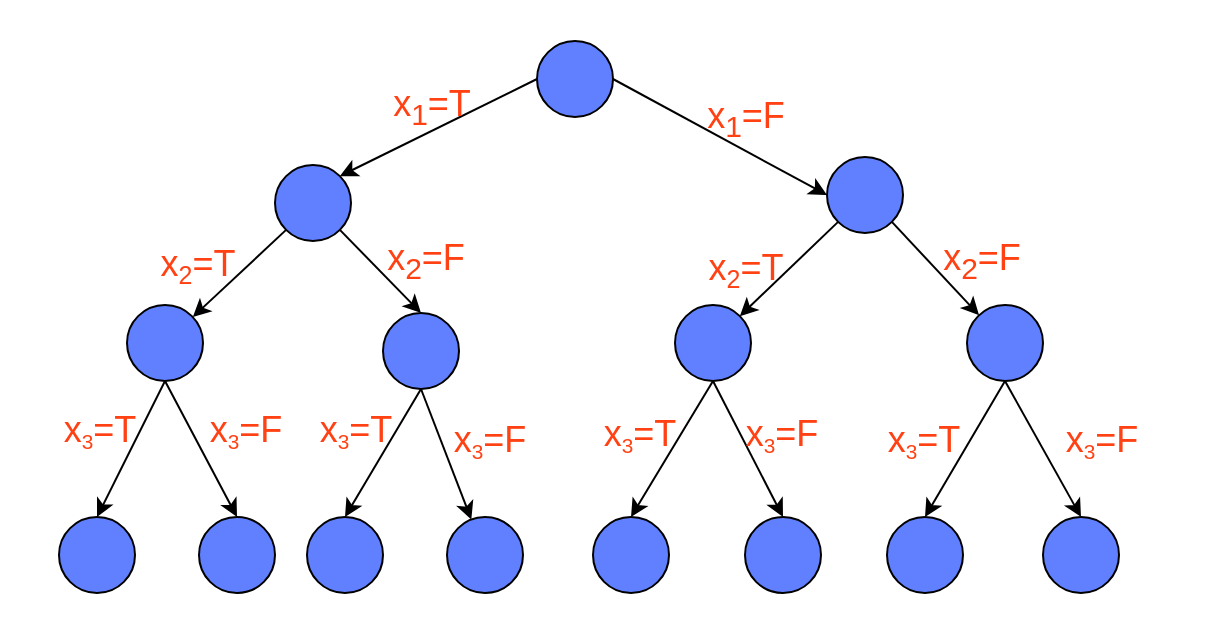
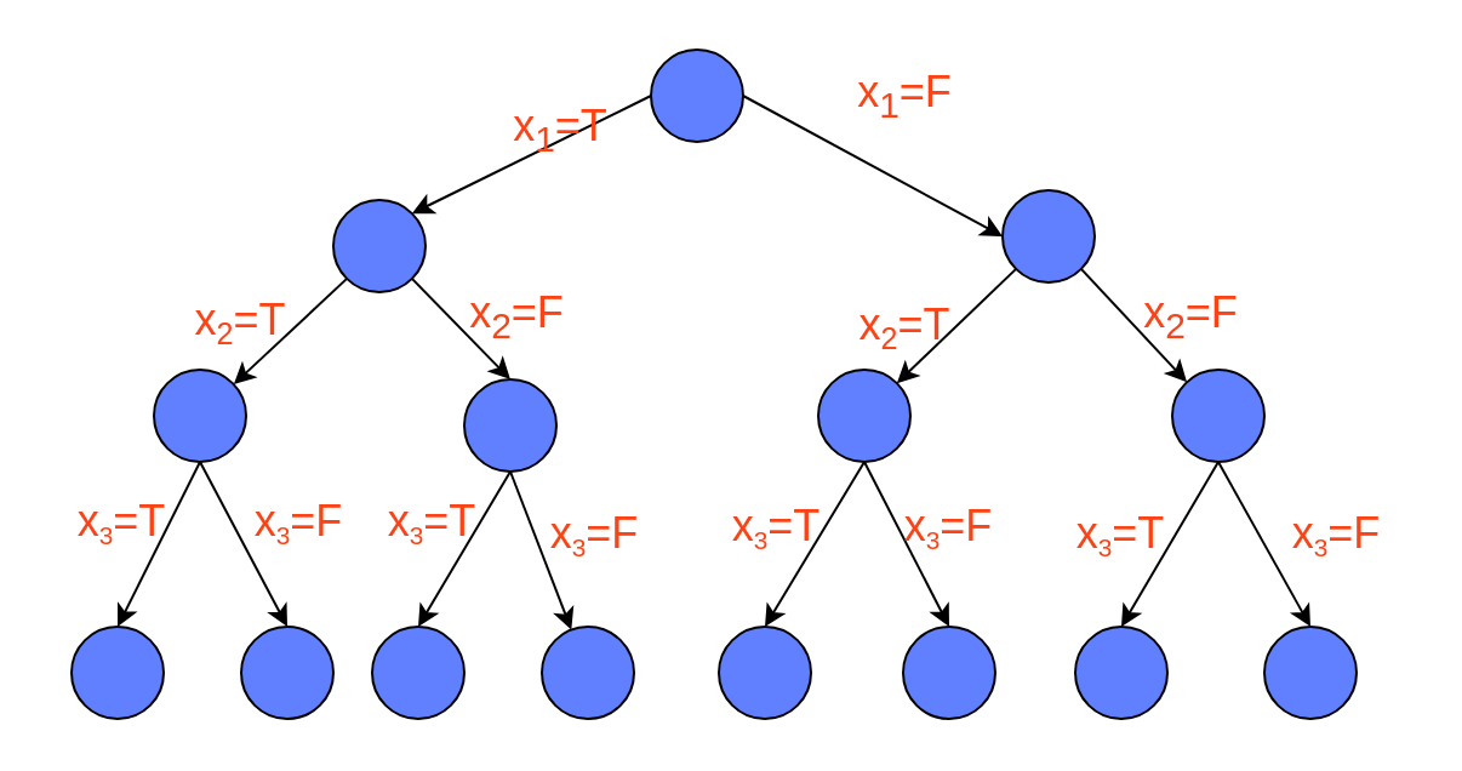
  <mxCell id="0" />
  <mxCell id="1" parent="0" />
  <mxCell id="2" value="" style="ellipse;whiteSpace=wrap;html=1;aspect=fixed;fillColor=#6180FF;" vertex="1" parent="1"><mxGeometry x="268" y="20" width="38" height="38" as="geometry" /></mxCell>
  <mxCell id="3" value="" style="ellipse;whiteSpace=wrap;html=1;aspect=fixed;fillColor=#6180FF;" vertex="1" parent="1"><mxGeometry x="137" y="82" width="38" height="38" as="geometry" /></mxCell>
  <mxCell id="4" value="" style="ellipse;whiteSpace=wrap;html=1;aspect=fixed;fillColor=#6180FF;" vertex="1" parent="1"><mxGeometry x="413" y="78" width="38" height="38" as="geometry" /></mxCell>
  <mxCell id="5" value="" style="ellipse;whiteSpace=wrap;html=1;aspect=fixed;fillColor=#6180FF;" vertex="1" parent="1"><mxGeometry x="63" y="152" width="38" height="38" as="geometry" /></mxCell>
  <mxCell id="6" value="" style="ellipse;whiteSpace=wrap;html=1;aspect=fixed;fillColor=#6180FF;" vertex="1" parent="1"><mxGeometry x="191" y="156" width="38" height="38" as="geometry" /></mxCell>
  <mxCell id="7" value="" style="ellipse;whiteSpace=wrap;html=1;aspect=fixed;fillColor=#6180FF;" vertex="1" parent="1"><mxGeometry x="337" y="152" width="38" height="38" as="geometry" /></mxCell>
  <mxCell id="8" value="" style="ellipse;whiteSpace=wrap;html=1;aspect=fixed;fillColor=#6180FF;" vertex="1" parent="1"><mxGeometry x="483" y="152" width="38" height="38" as="geometry" /></mxCell>
  <mxCell id="9" value="" style="ellipse;whiteSpace=wrap;html=1;aspect=fixed;fillColor=#6180FF;" vertex="1" parent="1"><mxGeometry x="29" y="258" width="38" height="38" as="geometry" /></mxCell>
  <mxCell id="10" value="" style="ellipse;whiteSpace=wrap;html=1;aspect=fixed;fillColor=#6180FF;" vertex="1" parent="1"><mxGeometry x="99" y="258" width="38" height="38" as="geometry" /></mxCell>
  <mxCell id="11" value="" style="ellipse;whiteSpace=wrap;html=1;aspect=fixed;fillColor=#6180FF;" vertex="1" parent="1"><mxGeometry x="153" y="258" width="38" height="38" as="geometry" /></mxCell>
  <mxCell id="12" value="" style="ellipse;whiteSpace=wrap;html=1;aspect=fixed;fillColor=#6180FF;" vertex="1" parent="1"><mxGeometry x="223" y="258" width="38" height="38" as="geometry" /></mxCell>
  <mxCell id="13" value="" style="ellipse;whiteSpace=wrap;html=1;aspect=fixed;fillColor=#6180FF;" vertex="1" parent="1"><mxGeometry x="296" y="258" width="38" height="38" as="geometry" /></mxCell>
  <mxCell id="14" value="" style="ellipse;whiteSpace=wrap;html=1;aspect=fixed;fillColor=#6180FF;" vertex="1" parent="1"><mxGeometry x="372" y="258" width="38" height="38" as="geometry" /></mxCell>
  <mxCell id="15" value="" style="ellipse;whiteSpace=wrap;html=1;aspect=fixed;fillColor=#6180FF;" vertex="1" parent="1"><mxGeometry x="443" y="258" width="38" height="38" as="geometry" /></mxCell>
  <mxCell id="16" value="" style="ellipse;whiteSpace=wrap;html=1;aspect=fixed;fillColor=#6180FF;" vertex="1" parent="1"><mxGeometry x="521" y="258" width="38" height="38" as="geometry" /></mxCell>
  <mxCell id="17" value="" style="endArrow=classic;html=1;rounded=0;exitX=0;exitY=0.5;exitDx=0;exitDy=0;entryX=1;entryY=0;entryDx=0;entryDy=0;" edge="1" parent="1" source="2" target="3"><mxGeometry width="50" height="50" relative="1" as="geometry"><mxPoint x="265" y="228" as="sourcePoint" /><mxPoint x="315" y="178" as="targetPoint" /></mxGeometry></mxCell>
  <mxCell id="18" value="" style="endArrow=classic;html=1;rounded=0;exitX=1;exitY=0.5;exitDx=0;exitDy=0;entryX=0;entryY=0.5;entryDx=0;entryDy=0;" edge="1" parent="1" source="2" target="4"><mxGeometry width="50" height="50" relative="1" as="geometry"><mxPoint x="265" y="228" as="sourcePoint" /><mxPoint x="315" y="178" as="targetPoint" /></mxGeometry></mxCell>
- <mxCell id="19" value="&lt;font style=&quot;font-size: 18px; color: rgb(255, 65, 19);&quot;&gt;x&lt;sub style=&quot;&quot;&gt;1&lt;/sub&gt;=T&lt;/font&gt;" style="text;html=1;align=center;verticalAlign=middle;whiteSpace=wrap;rounded=0;" vertex="1" parent="1"><mxGeometry x="186" y="39" width="60" height="30" as="geometry" /></mxCell>
- <mxCell id="20" value="&lt;font style=&quot;font-size: 18px; color: rgb(255, 65, 19);&quot;&gt;x&lt;sub style=&quot;&quot;&gt;1&lt;/sub&gt;=F&lt;/font&gt;" style="text;html=1;align=center;verticalAlign=middle;whiteSpace=wrap;rounded=0;" vertex="1" parent="1"><mxGeometry x="343" y="45" width="60" height="30" as="geometry" /></mxCell>
+ <mxCell id="19" value="&lt;font style=&quot;font-size: 18px; color: rgb(255, 65, 19);&quot;&gt;x&lt;sub style=&quot;&quot;&gt;1&lt;/sub&gt;=T&lt;/font&gt;" style="text;html=1;align=center;verticalAlign=middle;whiteSpace=wrap;rounded=0;" vertex="1" parent="1"><mxGeometry x="201" y="39" width="60" height="30" as="geometry" /></mxCell>
+ <mxCell id="20" value="&lt;font style=&quot;font-size: 18px; color: rgb(255, 65, 19);&quot;&gt;x&lt;sub style=&quot;&quot;&gt;1&lt;/sub&gt;=F&lt;/font&gt;" style="text;html=1;align=center;verticalAlign=middle;whiteSpace=wrap;rounded=0;" vertex="1" parent="1"><mxGeometry x="343" y="25" width="60" height="30" as="geometry" /></mxCell>
  <mxCell id="21" value="" style="endArrow=classic;html=1;rounded=0;exitX=0;exitY=1;exitDx=0;exitDy=0;" edge="1" parent="1" source="3" target="5"><mxGeometry width="50" height="50" relative="1" as="geometry"><mxPoint x="615" y="254" as="sourcePoint" /><mxPoint x="665" y="204" as="targetPoint" /></mxGeometry></mxCell>
  <mxCell id="22" value="" style="endArrow=classic;html=1;rounded=0;exitX=1;exitY=1;exitDx=0;exitDy=0;entryX=0.5;entryY=0;entryDx=0;entryDy=0;" edge="1" parent="1" source="3" target="6"><mxGeometry width="50" height="50" relative="1" as="geometry"><mxPoint x="615" y="254" as="sourcePoint" /><mxPoint x="665" y="204" as="targetPoint" /></mxGeometry></mxCell>
  <mxCell id="23" value="" style="endArrow=classic;html=1;rounded=0;exitX=0;exitY=1;exitDx=0;exitDy=0;entryX=1;entryY=0;entryDx=0;entryDy=0;" edge="1" parent="1" source="4" target="7"><mxGeometry width="50" height="50" relative="1" as="geometry"><mxPoint x="312" y="142" as="sourcePoint" /><mxPoint x="337" y="206" as="targetPoint" /></mxGeometry></mxCell>
  <mxCell id="24" value="" style="endArrow=classic;html=1;rounded=0;exitX=1;exitY=1;exitDx=0;exitDy=0;" edge="1" parent="1" source="4" target="8"><mxGeometry width="50" height="50" relative="1" as="geometry"><mxPoint x="439" y="143" as="sourcePoint" /><mxPoint x="464" y="207" as="targetPoint" /></mxGeometry></mxCell>
  <mxCell id="25" value="" style="endArrow=classic;html=1;rounded=0;exitX=0.5;exitY=1;exitDx=0;exitDy=0;entryX=0.5;entryY=0;entryDx=0;entryDy=0;" edge="1" parent="1" source="5" target="9"><mxGeometry width="50" height="50" relative="1" as="geometry"><mxPoint x="52" y="251" as="sourcePoint" /><mxPoint x="77" y="315" as="targetPoint" /></mxGeometry></mxCell>
  <mxCell id="26" value="" style="endArrow=classic;html=1;rounded=0;exitX=0.5;exitY=1;exitDx=0;exitDy=0;entryX=0.5;entryY=0;entryDx=0;entryDy=0;" edge="1" parent="1" source="5" target="10"><mxGeometry width="50" height="50" relative="1" as="geometry"><mxPoint x="87" y="250" as="sourcePoint" /><mxPoint x="112" y="314" as="targetPoint" /></mxGeometry></mxCell>
  <mxCell id="27" value="" style="endArrow=classic;html=1;rounded=0;exitX=0.5;exitY=1;exitDx=0;exitDy=0;entryX=0.5;entryY=0;entryDx=0;entryDy=0;" edge="1" parent="1" source="6" target="11"><mxGeometry width="50" height="50" relative="1" as="geometry"><mxPoint x="163" y="224" as="sourcePoint" /><mxPoint x="188" y="288" as="targetPoint" /></mxGeometry></mxCell>
  <mxCell id="28" value="" style="endArrow=classic;html=1;rounded=0;exitX=0.5;exitY=1;exitDx=0;exitDy=0;" edge="1" parent="1" source="6" target="12"><mxGeometry width="50" height="50" relative="1" as="geometry"><mxPoint x="203" y="235" as="sourcePoint" /><mxPoint x="228" y="299" as="targetPoint" /></mxGeometry></mxCell>
  <mxCell id="29" value="" style="endArrow=classic;html=1;rounded=0;exitX=0.5;exitY=1;exitDx=0;exitDy=0;entryX=0.5;entryY=0;entryDx=0;entryDy=0;" edge="1" parent="1" source="7" target="13"><mxGeometry width="50" height="50" relative="1" as="geometry"><mxPoint x="329" y="243" as="sourcePoint" /><mxPoint x="354" y="307" as="targetPoint" /></mxGeometry></mxCell>
  <mxCell id="30" value="" style="endArrow=classic;html=1;rounded=0;exitX=0.5;exitY=1;exitDx=0;exitDy=0;entryX=0.5;entryY=0;entryDx=0;entryDy=0;" edge="1" parent="1" source="7" target="14"><mxGeometry width="50" height="50" relative="1" as="geometry"><mxPoint x="361" y="237" as="sourcePoint" /><mxPoint x="386" y="301" as="targetPoint" /></mxGeometry></mxCell>
  <mxCell id="31" value="" style="endArrow=classic;html=1;rounded=0;exitX=0.5;exitY=1;exitDx=0;exitDy=0;entryX=0.5;entryY=0;entryDx=0;entryDy=0;" edge="1" parent="1" source="8" target="15"><mxGeometry width="50" height="50" relative="1" as="geometry"><mxPoint x="502" y="194" as="sourcePoint" /><mxPoint x="472" y="258" as="targetPoint" /></mxGeometry></mxCell>
  <mxCell id="32" value="" style="endArrow=classic;html=1;rounded=0;exitX=0.5;exitY=1;exitDx=0;exitDy=0;entryX=0.5;entryY=0;entryDx=0;entryDy=0;" edge="1" parent="1" source="8" target="16"><mxGeometry width="50" height="50" relative="1" as="geometry"><mxPoint x="501" y="215" as="sourcePoint" /><mxPoint x="526" y="279" as="targetPoint" /></mxGeometry></mxCell>
  <mxCell id="33" value="&lt;font style=&quot;font-size: 18px; color: rgb(255, 65, 19);&quot;&gt;x&lt;/font&gt;&lt;font style=&quot;color: rgb(255, 65, 19); font-size: 15px;&quot;&gt;&lt;sub&gt;2&lt;/sub&gt;&lt;/font&gt;&lt;font style=&quot;color: rgb(255, 65, 19);&quot;&gt;&lt;span style=&quot;font-size: 18px;&quot;&gt;=T&lt;/span&gt;&lt;/font&gt;" style="text;html=1;align=center;verticalAlign=middle;whiteSpace=wrap;rounded=0;" vertex="1" parent="1"><mxGeometry x="69" y="118" width="60" height="30" as="geometry" /></mxCell>
  <mxCell id="34" value="&lt;font style=&quot;font-size: 18px; color: rgb(255, 65, 19);&quot;&gt;x&lt;sub style=&quot;&quot;&gt;2&lt;/sub&gt;=F&lt;/font&gt;" style="text;html=1;align=center;verticalAlign=middle;whiteSpace=wrap;rounded=0;" vertex="1" parent="1"><mxGeometry x="183" y="116" width="60" height="30" as="geometry" /></mxCell>
  <mxCell id="35" value="&lt;font style=&quot;font-size: 18px; color: rgb(255, 65, 19);&quot;&gt;x&lt;sub style=&quot;&quot;&gt;2&lt;/sub&gt;=F&lt;/font&gt;" style="text;html=1;align=center;verticalAlign=middle;whiteSpace=wrap;rounded=0;" vertex="1" parent="1"><mxGeometry x="461" y="116" width="60" height="30" as="geometry" /></mxCell>
  <mxCell id="36" value="&lt;font style=&quot;font-size: 18px; color: rgb(255, 65, 19);&quot;&gt;x&lt;/font&gt;&lt;font style=&quot;color: rgb(255, 65, 19); font-size: 15px;&quot;&gt;&lt;sub&gt;2&lt;/sub&gt;&lt;/font&gt;&lt;font style=&quot;color: rgb(255, 65, 19);&quot;&gt;&lt;span style=&quot;font-size: 18px;&quot;&gt;=T&lt;/span&gt;&lt;/font&gt;" style="text;html=1;align=center;verticalAlign=middle;whiteSpace=wrap;rounded=0;" vertex="1" parent="1"><mxGeometry x="343" y="120" width="60" height="30" as="geometry" /></mxCell>
  <mxCell id="37" value="&lt;font style=&quot;font-size: 18px; color: rgb(255, 65, 19);&quot;&gt;x&lt;/font&gt;&lt;font style=&quot;color: rgb(255, 65, 19); font-size: 12.5px;&quot;&gt;&lt;sub&gt;3&lt;/sub&gt;&lt;/font&gt;&lt;font style=&quot;color: rgb(255, 65, 19);&quot;&gt;&lt;span style=&quot;font-size: 18px;&quot;&gt;=T&lt;/span&gt;&lt;/font&gt;" style="text;html=1;align=center;verticalAlign=middle;whiteSpace=wrap;rounded=0;" vertex="1" parent="1"><mxGeometry x="20" y="201" width="60" height="30" as="geometry" /></mxCell>
  <mxCell id="38" value="&lt;font style=&quot;font-size: 18px; color: rgb(255, 65, 19);&quot;&gt;x&lt;/font&gt;&lt;font style=&quot;color: rgb(255, 65, 19); font-size: 12.5px;&quot;&gt;&lt;sub&gt;3&lt;/sub&gt;&lt;/font&gt;&lt;font style=&quot;color: rgb(255, 65, 19);&quot;&gt;&lt;span style=&quot;font-size: 18px;&quot;&gt;=T&lt;/span&gt;&lt;/font&gt;" style="text;html=1;align=center;verticalAlign=middle;whiteSpace=wrap;rounded=0;" vertex="1" parent="1"><mxGeometry x="148" y="201" width="60" height="30" as="geometry" /></mxCell>
  <mxCell id="39" value="&lt;font style=&quot;font-size: 18px; color: rgb(255, 65, 19);&quot;&gt;x&lt;/font&gt;&lt;font style=&quot;color: rgb(255, 65, 19); font-size: 12.5px;&quot;&gt;&lt;sub&gt;3&lt;/sub&gt;&lt;/font&gt;&lt;font style=&quot;color: rgb(255, 65, 19);&quot;&gt;&lt;span style=&quot;font-size: 18px;&quot;&gt;=T&lt;/span&gt;&lt;/font&gt;" style="text;html=1;align=center;verticalAlign=middle;whiteSpace=wrap;rounded=0;" vertex="1" parent="1"><mxGeometry x="290" y="203" width="60" height="30" as="geometry" /></mxCell>
  <mxCell id="40" value="&lt;font style=&quot;font-size: 18px; color: rgb(255, 65, 19);&quot;&gt;x&lt;/font&gt;&lt;font style=&quot;color: rgb(255, 65, 19); font-size: 12.5px;&quot;&gt;&lt;sub&gt;3&lt;/sub&gt;&lt;/font&gt;&lt;font style=&quot;color: rgb(255, 65, 19);&quot;&gt;&lt;span style=&quot;font-size: 18px;&quot;&gt;=T&lt;/span&gt;&lt;/font&gt;" style="text;html=1;align=center;verticalAlign=middle;whiteSpace=wrap;rounded=0;" vertex="1" parent="1"><mxGeometry x="432" y="206" width="60" height="30" as="geometry" /></mxCell>
  <mxCell id="41" value="&lt;font style=&quot;font-size: 18px; color: rgb(255, 65, 19);&quot;&gt;x&lt;/font&gt;&lt;font style=&quot;color: rgb(255, 65, 19); font-size: 12.5px;&quot;&gt;&lt;sub&gt;3&lt;/sub&gt;&lt;/font&gt;&lt;font style=&quot;color: rgb(255, 65, 19);&quot;&gt;&lt;span style=&quot;font-size: 18px;&quot;&gt;=F&lt;/span&gt;&lt;/font&gt;" style="text;html=1;align=center;verticalAlign=middle;whiteSpace=wrap;rounded=0;" vertex="1" parent="1"><mxGeometry x="521" y="206" width="60" height="30" as="geometry" /></mxCell>
  <mxCell id="42" value="&lt;font style=&quot;font-size: 18px; color: rgb(255, 65, 19);&quot;&gt;x&lt;/font&gt;&lt;font style=&quot;color: rgb(255, 65, 19); font-size: 12.5px;&quot;&gt;&lt;sub&gt;3&lt;/sub&gt;&lt;/font&gt;&lt;font style=&quot;color: rgb(255, 65, 19);&quot;&gt;&lt;span style=&quot;font-size: 18px;&quot;&gt;=F&lt;/span&gt;&lt;/font&gt;" style="text;html=1;align=center;verticalAlign=middle;whiteSpace=wrap;rounded=0;" vertex="1" parent="1"><mxGeometry x="361" y="203" width="60" height="30" as="geometry" /></mxCell>
  <mxCell id="43" value="&lt;font style=&quot;font-size: 18px; color: rgb(255, 65, 19);&quot;&gt;x&lt;/font&gt;&lt;font style=&quot;color: rgb(255, 65, 19); font-size: 12.5px;&quot;&gt;&lt;sub&gt;3&lt;/sub&gt;&lt;/font&gt;&lt;font style=&quot;color: rgb(255, 65, 19);&quot;&gt;&lt;span style=&quot;font-size: 18px;&quot;&gt;=F&lt;/span&gt;&lt;/font&gt;" style="text;html=1;align=center;verticalAlign=middle;whiteSpace=wrap;rounded=0;" vertex="1" parent="1"><mxGeometry x="215" y="206" width="60" height="30" as="geometry" /></mxCell>
  <mxCell id="44" value="&lt;font style=&quot;font-size: 18px; color: rgb(255, 65, 19);&quot;&gt;x&lt;/font&gt;&lt;font style=&quot;color: rgb(255, 65, 19); font-size: 12.5px;&quot;&gt;&lt;sub&gt;3&lt;/sub&gt;&lt;/font&gt;&lt;font style=&quot;color: rgb(255, 65, 19);&quot;&gt;&lt;span style=&quot;font-size: 18px;&quot;&gt;=F&lt;/span&gt;&lt;/font&gt;" style="text;html=1;align=center;verticalAlign=middle;whiteSpace=wrap;rounded=0;" vertex="1" parent="1"><mxGeometry x="93" y="201" width="60" height="30" as="geometry" /></mxCell>
